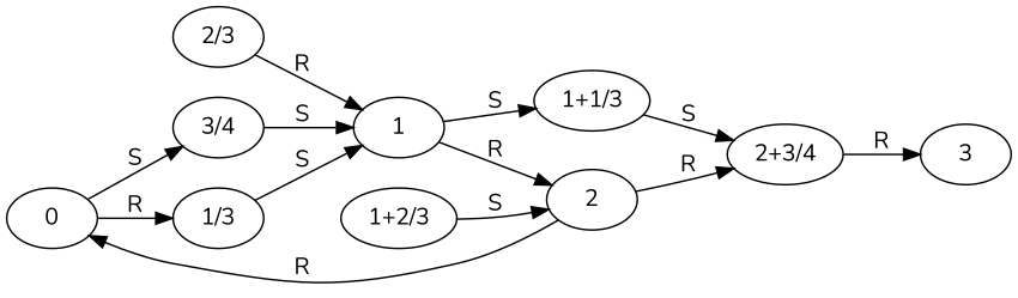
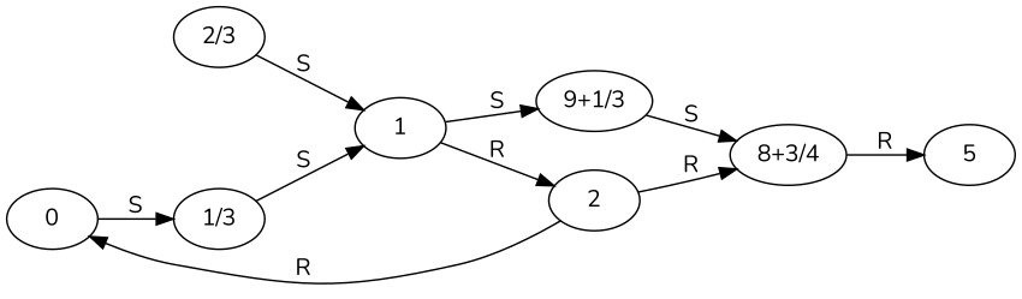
  digraph {
    fontname=Nunito
    rankdir=LR
    node [fontname=Nunito]
    edge [fontname=Nunito]
    0
-   "3/4"
    "1/3"
    1
-   "1+1/3"
+   "1+1/3" [label="9+1/3"]
    2
    "2/3"
-   "2+3/4"
-   "1+2/3"
-   3
-   0 -> "3/4" [label=S]
-   0 -> "1/3" [label=R]
-   "3/4" -> 1 [label=S]
+   "2+3/4" [label="8+3/4"]
+   3 [label=5]
+   0 -> "1/3" [label=S]
    "1/3" -> 1 [label=S]
    1 -> "1+1/3" [label=S]
    1 -> 2 [label=R]
    "1+1/3" -> "2+3/4" [label=S]
    2 -> 0 [label=R]
    2 -> "2+3/4" [label=R]
-   "2/3" -> 1 [label=R]
+   "2/3" -> 1 [label=S]
    "2+3/4" -> 3 [label=R]
-   "1+2/3" -> 2 [label=S]
  }
